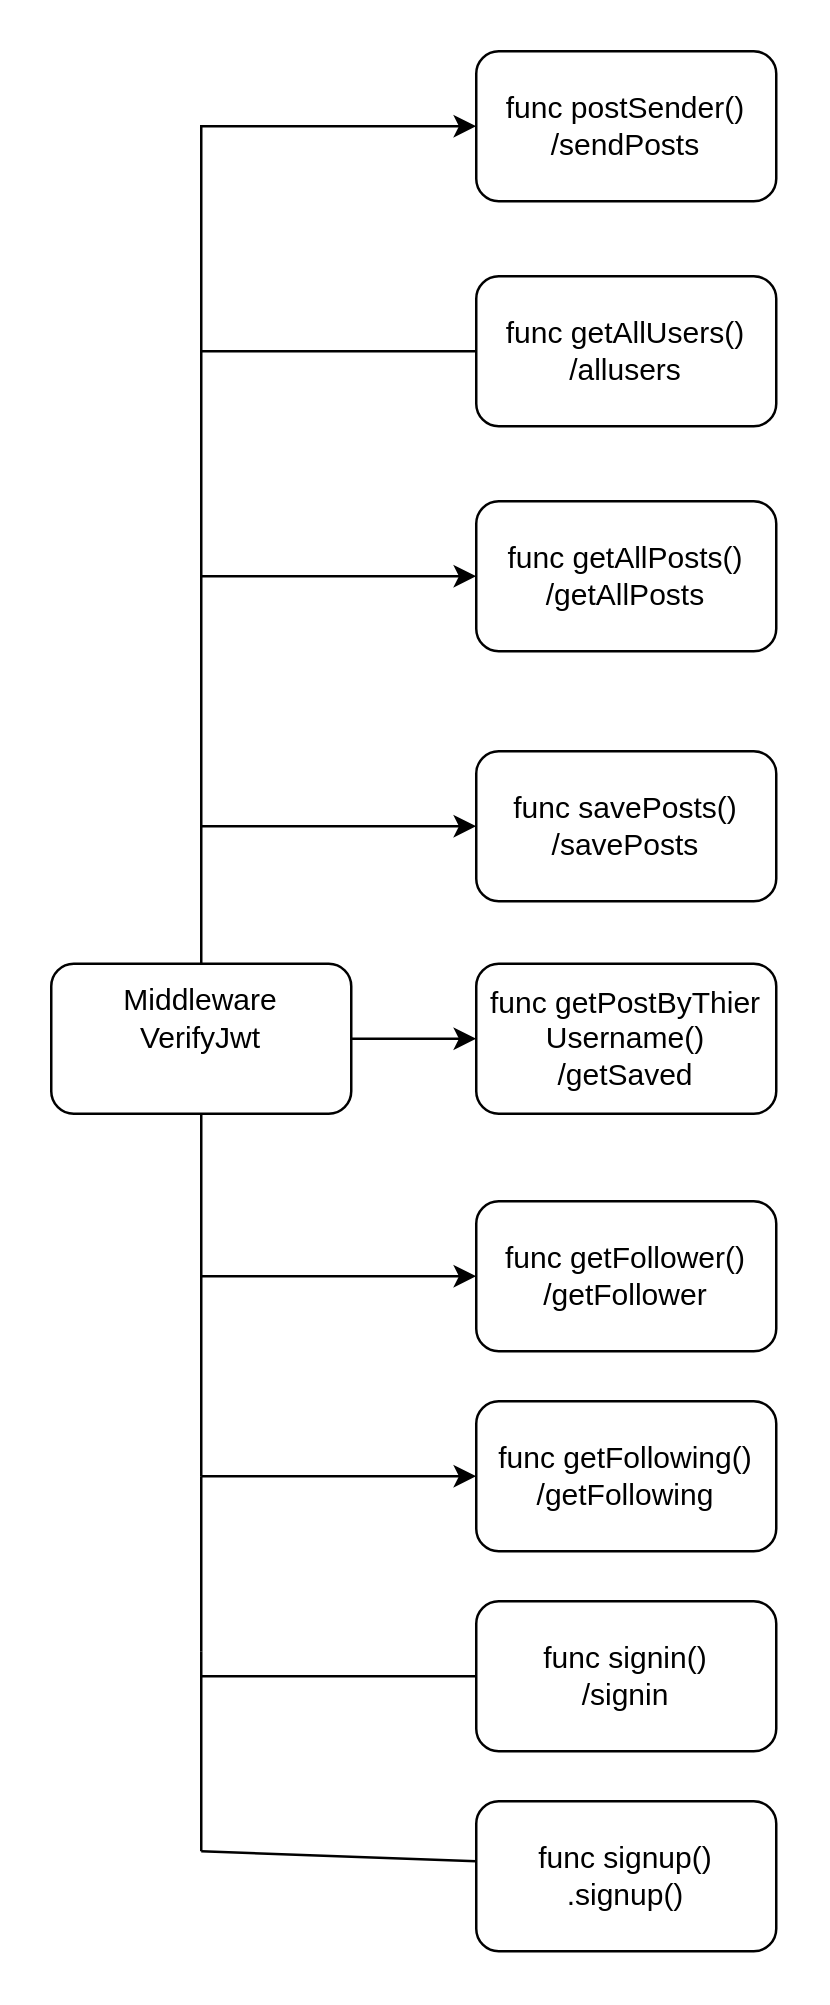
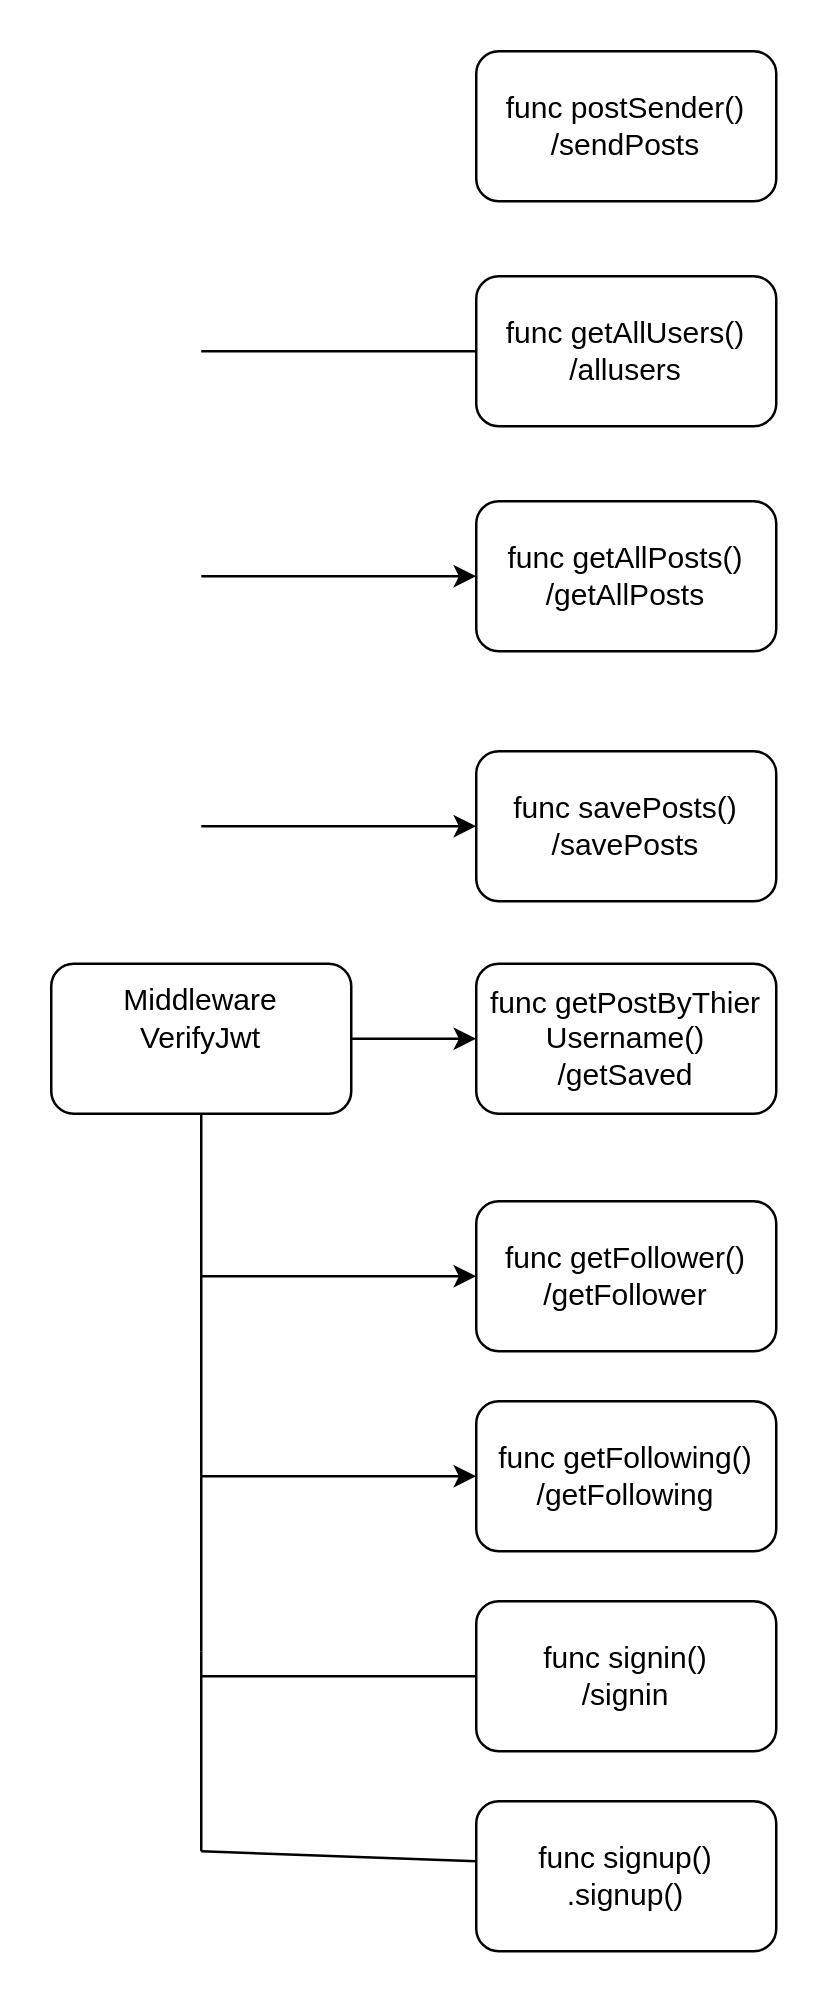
  <mxCell id="0" />
  <mxCell id="1" parent="0" />
  <mxCell id="2" value="" style="edgeStyle=orthogonalEdgeStyle;rounded=0;orthogonalLoop=1;jettySize=auto;html=1;" edge="1" parent="1" source="4" target="14"><mxGeometry relative="1" as="geometry" /></mxCell>
  <mxCell id="3" style="edgeStyle=orthogonalEdgeStyle;rounded=0;orthogonalLoop=1;jettySize=auto;html=1;exitX=0.5;exitY=1;exitDx=0;exitDy=0;entryX=0;entryY=0.5;entryDx=0;entryDy=0;" edge="1" parent="1" source="4" target="15"><mxGeometry relative="1" as="geometry" /></mxCell>
  <mxCell id="4" value="VerifyJwt" style="rounded=1;whiteSpace=wrap;html=1;" vertex="1" parent="1"><mxGeometry x="20" y="385" width="120" height="60" as="geometry" /></mxCell>
- <mxCell id="5" style="edgeStyle=orthogonalEdgeStyle;rounded=0;orthogonalLoop=1;jettySize=auto;html=1;exitX=0.5;exitY=0;exitDx=0;exitDy=0;entryX=0;entryY=0.5;entryDx=0;entryDy=0;" edge="1" parent="1" source="6" target="7"><mxGeometry relative="1" as="geometry"><mxPoint x="80" y="50" as="targetPoint" /></mxGeometry></mxCell>
  <mxCell id="6" value="Middleware" style="text;html=1;align=center;verticalAlign=middle;whiteSpace=wrap;rounded=0;" vertex="1" parent="1"><mxGeometry x="50" y="385" width="60" height="30" as="geometry" /></mxCell>
  <mxCell id="7" value="&lt;div&gt;func postSender()&lt;/div&gt;/sendPosts" style="rounded=1;whiteSpace=wrap;html=1;" vertex="1" parent="1"><mxGeometry x="190" y="20" width="120" height="60" as="geometry" /></mxCell>
  <mxCell id="8" value="&lt;div&gt;func getAllUsers()&lt;/div&gt;/allusers" style="rounded=1;whiteSpace=wrap;html=1;" vertex="1" parent="1"><mxGeometry x="190" y="110" width="120" height="60" as="geometry" /></mxCell>
  <mxCell id="9" value="" style="endArrow=none;html=1;rounded=0;entryX=0;entryY=0.5;entryDx=0;entryDy=0;" edge="1" parent="1" target="8"><mxGeometry width="50" height="50" relative="1" as="geometry"><mxPoint x="80" y="140" as="sourcePoint" /><mxPoint x="330" y="300" as="targetPoint" /></mxGeometry></mxCell>
  <mxCell id="10" value="&lt;div&gt;func getAllPosts()&lt;/div&gt;/getAllPosts" style="rounded=1;whiteSpace=wrap;html=1;" vertex="1" parent="1"><mxGeometry x="190" y="200" width="120" height="60" as="geometry" /></mxCell>
  <mxCell id="11" value="" style="endArrow=classic;html=1;rounded=0;entryX=0;entryY=0.5;entryDx=0;entryDy=0;" edge="1" parent="1" target="10"><mxGeometry width="50" height="50" relative="1" as="geometry"><mxPoint x="80" y="230" as="sourcePoint" /><mxPoint x="330" y="300" as="targetPoint" /></mxGeometry></mxCell>
  <mxCell id="12" value="&lt;div&gt;func savePosts()&lt;/div&gt;/savePosts" style="rounded=1;whiteSpace=wrap;html=1;" vertex="1" parent="1"><mxGeometry x="190" y="300" width="120" height="60" as="geometry" /></mxCell>
  <mxCell id="13" value="" style="endArrow=classic;html=1;rounded=0;" edge="1" parent="1" target="12"><mxGeometry width="50" height="50" relative="1" as="geometry"><mxPoint x="80" y="330" as="sourcePoint" /><mxPoint x="330" y="300" as="targetPoint" /></mxGeometry></mxCell>
  <mxCell id="14" value="func getPostByThier&lt;div&gt;Username()&lt;/div&gt;&lt;div&gt;/getSaved&lt;/div&gt;" style="rounded=1;whiteSpace=wrap;html=1;" vertex="1" parent="1"><mxGeometry x="190" y="385" width="120" height="60" as="geometry" /></mxCell>
  <mxCell id="15" value="&lt;div&gt;func getFollower()&lt;/div&gt;/getFollower" style="rounded=1;whiteSpace=wrap;html=1;" vertex="1" parent="1"><mxGeometry x="190" y="480" width="120" height="60" as="geometry" /></mxCell>
  <mxCell id="16" value="func getFollowing()&lt;div&gt;/getFollowing&lt;/div&gt;" style="rounded=1;whiteSpace=wrap;html=1;" vertex="1" parent="1"><mxGeometry x="190" y="560" width="120" height="60" as="geometry" /></mxCell>
  <mxCell id="17" value="" style="endArrow=none;html=1;rounded=0;" edge="1" parent="1"><mxGeometry width="50" height="50" relative="1" as="geometry"><mxPoint x="80" y="510" as="sourcePoint" /><mxPoint x="80" y="590" as="targetPoint" /></mxGeometry></mxCell>
  <mxCell id="18" value="" style="endArrow=classic;html=1;rounded=0;entryX=0;entryY=0.5;entryDx=0;entryDy=0;" edge="1" parent="1" target="16"><mxGeometry width="50" height="50" relative="1" as="geometry"><mxPoint x="80" y="590" as="sourcePoint" /><mxPoint x="280" y="370" as="targetPoint" /></mxGeometry></mxCell>
  <mxCell id="19" value="" style="endArrow=none;html=1;rounded=0;" edge="1" parent="1"><mxGeometry width="50" height="50" relative="1" as="geometry"><mxPoint x="80" y="590" as="sourcePoint" /><mxPoint x="80" y="660" as="targetPoint" /></mxGeometry></mxCell>
  <mxCell id="20" value="func signin()&lt;div&gt;/signin&lt;/div&gt;" style="rounded=1;whiteSpace=wrap;html=1;" vertex="1" parent="1"><mxGeometry x="190" y="640" width="120" height="60" as="geometry" /></mxCell>
  <mxCell id="21" value="func signup()&lt;div&gt;.signup()&lt;/div&gt;" style="rounded=1;whiteSpace=wrap;html=1;" vertex="1" parent="1"><mxGeometry x="190" y="720" width="120" height="60" as="geometry" /></mxCell>
  <mxCell id="22" value="" style="endArrow=none;html=1;rounded=0;" edge="1" parent="1"><mxGeometry width="50" height="50" relative="1" as="geometry"><mxPoint x="80" y="660" as="sourcePoint" /><mxPoint x="80" y="740" as="targetPoint" /></mxGeometry></mxCell>
  <mxCell id="23" value="" style="endArrow=none;html=1;rounded=0;entryX=0;entryY=0.4;entryDx=0;entryDy=0;entryPerimeter=0;" edge="1" parent="1" target="21"><mxGeometry width="50" height="50" relative="1" as="geometry"><mxPoint x="80" y="740" as="sourcePoint" /><mxPoint x="120" y="540" as="targetPoint" /></mxGeometry></mxCell>
  <mxCell id="24" value="" style="endArrow=none;html=1;rounded=0;entryX=0;entryY=0.5;entryDx=0;entryDy=0;" edge="1" parent="1" target="20"><mxGeometry width="50" height="50" relative="1" as="geometry"><mxPoint x="80" y="670" as="sourcePoint" /><mxPoint x="120" y="540" as="targetPoint" /></mxGeometry></mxCell>
